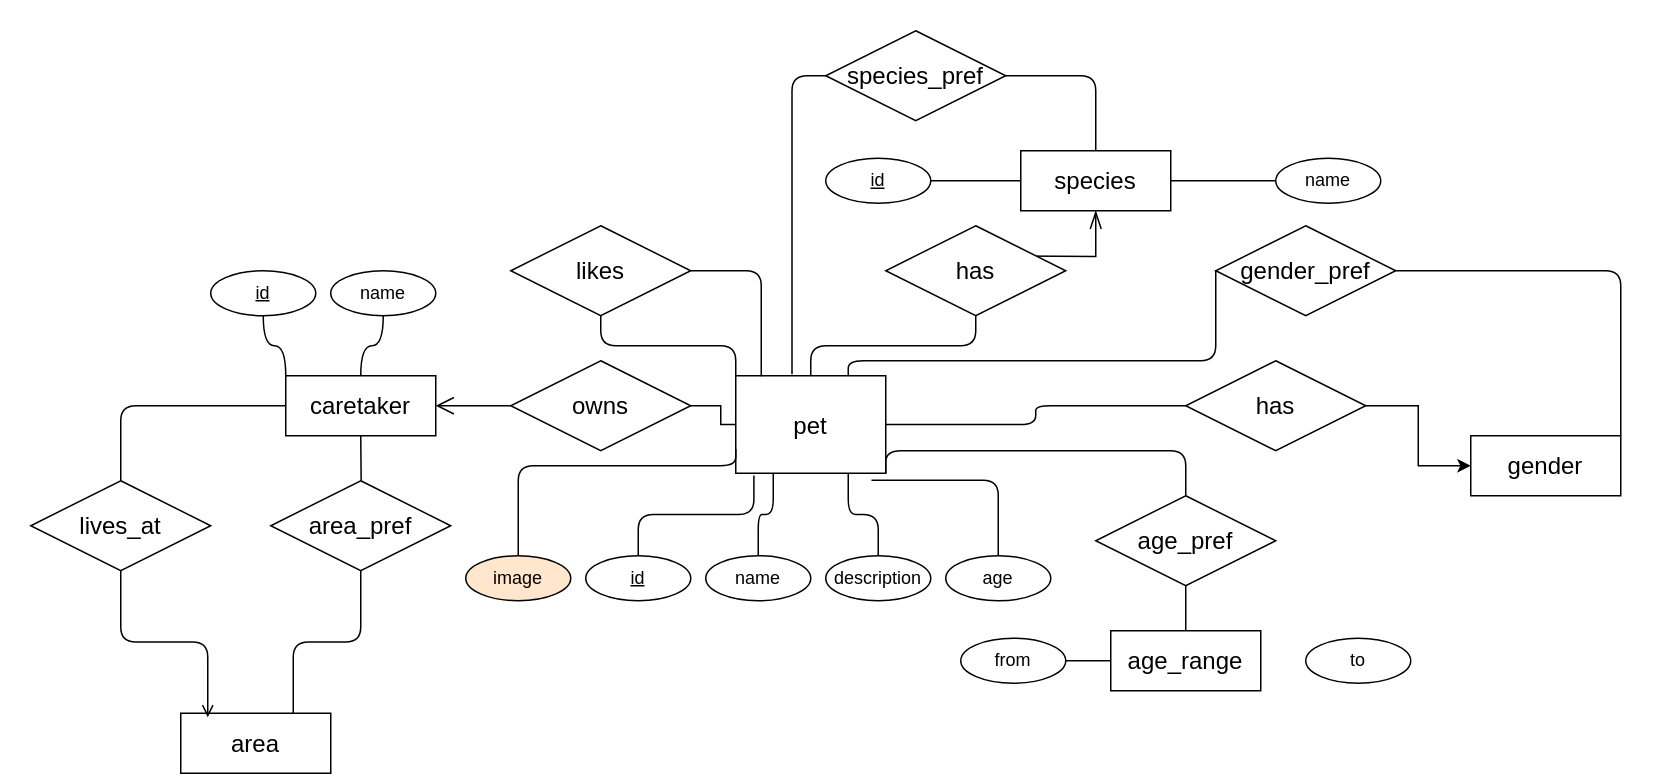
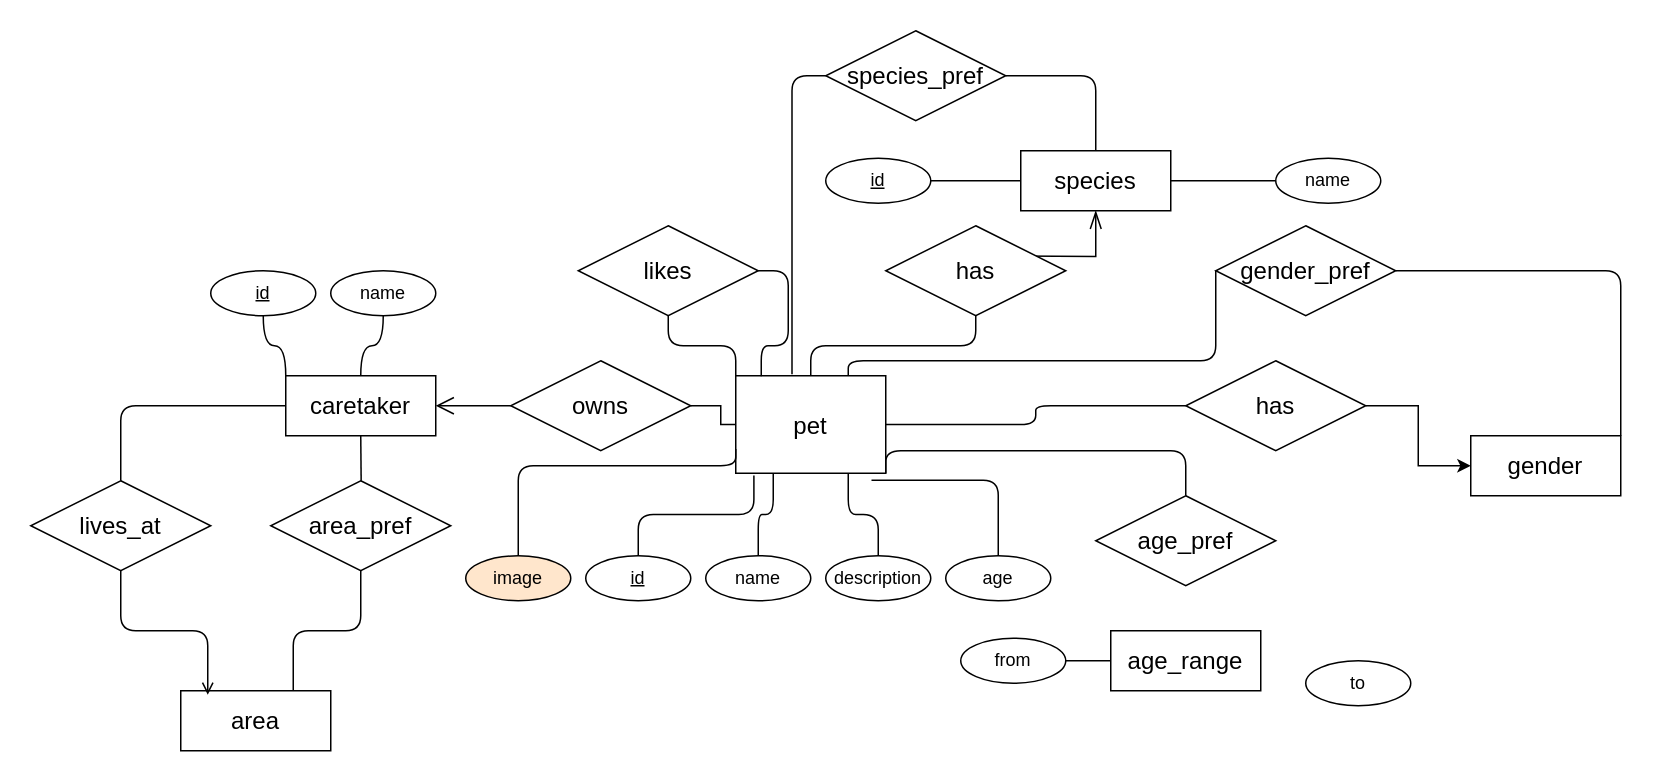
  <mxCell id="0" />
  <mxCell id="1" parent="0" />
  <mxCell id="2" value="" style="edgeStyle=orthogonalEdgeStyle;rounded=0;orthogonalLoop=1;jettySize=auto;html=1;endArrow=none;endFill=1;endSize=10;startSize=10;startFill=0;startArrow=open;" edge="1" parent="1" source="4" target="6"><mxGeometry relative="1" as="geometry" /></mxCell>
  <mxCell id="3" style="edgeStyle=orthogonalEdgeStyle;rounded=1;orthogonalLoop=1;jettySize=auto;html=1;exitX=0.5;exitY=1;exitDx=0;exitDy=0;curved=0;endArrow=none;startFill=0;" edge="1" parent="1" source="4"><mxGeometry relative="1" as="geometry"><mxPoint x="240.273" y="320" as="targetPoint" /></mxGeometry></mxCell>
  <mxCell id="4" value="caretaker" style="whiteSpace=wrap;html=1;align=center;fontSize=16;" vertex="1" parent="1"><mxGeometry x="190" y="250" width="100" height="40" as="geometry" /></mxCell>
  <mxCell id="5" value="" style="edgeStyle=orthogonalEdgeStyle;rounded=0;orthogonalLoop=1;jettySize=auto;html=1;endArrow=none;endFill=1;endSize=10;startSize=10;startFill=0;" edge="1" parent="1" source="6" target="12"><mxGeometry relative="1" as="geometry" /></mxCell>
  <mxCell id="6" value="owns" style="shape=rhombus;perimeter=rhombusPerimeter;whiteSpace=wrap;html=1;align=center;fontSize=16;" vertex="1" parent="1"><mxGeometry x="340" y="240" width="120" height="60" as="geometry" /></mxCell>
  <mxCell id="7" value="" style="edgeStyle=orthogonalEdgeStyle;rounded=1;orthogonalLoop=1;jettySize=auto;html=1;endArrow=none;startFill=0;curved=0;" edge="1" parent="1" source="12" target="21"><mxGeometry relative="1" as="geometry" /></mxCell>
  <mxCell id="8" style="edgeStyle=orthogonalEdgeStyle;rounded=1;orthogonalLoop=1;jettySize=auto;html=1;exitX=1;exitY=0.5;exitDx=0;exitDy=0;entryX=0;entryY=0.5;entryDx=0;entryDy=0;curved=0;endArrow=none;startFill=0;" edge="1" parent="1" source="12" target="35"><mxGeometry relative="1" as="geometry" /></mxCell>
  <mxCell id="9" style="edgeStyle=orthogonalEdgeStyle;rounded=1;orthogonalLoop=1;jettySize=auto;html=1;exitX=0.25;exitY=1;exitDx=0;exitDy=0;entryX=0.5;entryY=0;entryDx=0;entryDy=0;curved=0;endArrow=none;startFill=0;" edge="1" parent="1" source="12" target="24"><mxGeometry relative="1" as="geometry" /></mxCell>
  <mxCell id="10" style="edgeStyle=orthogonalEdgeStyle;rounded=1;orthogonalLoop=1;jettySize=auto;html=1;exitX=1;exitY=1;exitDx=0;exitDy=0;entryX=0.5;entryY=0;entryDx=0;entryDy=0;curved=0;endArrow=none;startFill=0;" edge="1" parent="1" source="12" target="45"><mxGeometry relative="1" as="geometry"><Array as="points"><mxPoint x="590" y="300" /><mxPoint x="790" y="300" /></Array></mxGeometry></mxCell>
  <mxCell id="11" style="edgeStyle=orthogonalEdgeStyle;rounded=1;orthogonalLoop=1;jettySize=auto;html=1;exitX=0.75;exitY=0;exitDx=0;exitDy=0;entryX=0;entryY=0.5;entryDx=0;entryDy=0;curved=0;endArrow=none;startFill=0;" edge="1" parent="1" source="12" target="33"><mxGeometry relative="1" as="geometry"><Array as="points"><mxPoint x="565" y="240" /><mxPoint x="810" y="240" /></Array></mxGeometry></mxCell>
  <mxCell id="12" value="pet" style="whiteSpace=wrap;html=1;align=center;fontSize=16;" vertex="1" parent="1"><mxGeometry x="490" y="250" width="100" height="65" as="geometry" /></mxCell>
  <mxCell id="13" value="" style="edgeStyle=orthogonalEdgeStyle;rounded=0;orthogonalLoop=1;jettySize=auto;html=1;endArrow=none;startFill=0;curved=1;" edge="1" parent="1" source="14" target="4"><mxGeometry relative="1" as="geometry" /></mxCell>
  <mxCell id="14" value="name" style="ellipse;whiteSpace=wrap;html=1;align=center;" vertex="1" parent="1"><mxGeometry x="220" y="180" width="70" height="30" as="geometry" /></mxCell>
  <mxCell id="15" style="edgeStyle=orthogonalEdgeStyle;rounded=0;orthogonalLoop=1;jettySize=auto;html=1;exitX=0.5;exitY=1;exitDx=0;exitDy=0;entryX=0;entryY=0;entryDx=0;entryDy=0;endArrow=none;startFill=0;curved=1;" edge="1" parent="1" source="16" target="4"><mxGeometry relative="1" as="geometry" /></mxCell>
  <mxCell id="16" value="&lt;u&gt;id&lt;/u&gt;" style="ellipse;whiteSpace=wrap;html=1;align=center;" vertex="1" parent="1"><mxGeometry x="140" y="180" width="70" height="30" as="geometry" /></mxCell>
  <mxCell id="17" value="species" style="whiteSpace=wrap;html=1;align=center;fontSize=16;" vertex="1" parent="1"><mxGeometry x="680" y="100" width="100" height="40" as="geometry" /></mxCell>
  <mxCell id="18" value="" style="edgeStyle=orthogonalEdgeStyle;rounded=1;orthogonalLoop=1;jettySize=auto;html=1;curved=0;endArrow=none;startFill=0;" edge="1" parent="1" source="19" target="17"><mxGeometry relative="1" as="geometry" /></mxCell>
  <mxCell id="19" value="name" style="ellipse;whiteSpace=wrap;html=1;align=center;" vertex="1" parent="1"><mxGeometry x="850" y="105" width="70" height="30" as="geometry" /></mxCell>
  <mxCell id="20" value="" style="edgeStyle=orthogonalEdgeStyle;rounded=0;orthogonalLoop=1;jettySize=auto;html=1;endArrow=openThin;startFill=0;endFill=0;endSize=10;startSize=10;entryX=0.5;entryY=1;entryDx=0;entryDy=0;" edge="1" parent="1" target="17"><mxGeometry relative="1" as="geometry"><mxPoint x="650" y="170" as="sourcePoint" /><mxPoint x="730" y="160" as="targetPoint" /></mxGeometry></mxCell>
  <mxCell id="21" value="has" style="shape=rhombus;perimeter=rhombusPerimeter;whiteSpace=wrap;html=1;align=center;fontSize=16;" vertex="1" parent="1"><mxGeometry x="590" y="150" width="120" height="60" as="geometry" /></mxCell>
  <mxCell id="22" value="" style="edgeStyle=orthogonalEdgeStyle;rounded=0;orthogonalLoop=1;jettySize=auto;html=1;endArrow=none;startFill=0;" edge="1" parent="1" source="23" target="17"><mxGeometry relative="1" as="geometry" /></mxCell>
  <mxCell id="23" value="&lt;u&gt;id&lt;/u&gt;" style="ellipse;whiteSpace=wrap;html=1;align=center;" vertex="1" parent="1"><mxGeometry x="550" y="105" width="70" height="30" as="geometry" /></mxCell>
  <mxCell id="24" value="name" style="ellipse;whiteSpace=wrap;html=1;align=center;" vertex="1" parent="1"><mxGeometry x="470" y="370" width="70" height="30" as="geometry" /></mxCell>
  <mxCell id="25" value="&lt;u&gt;id&lt;/u&gt;" style="ellipse;whiteSpace=wrap;html=1;align=center;" vertex="1" parent="1"><mxGeometry x="390" y="370" width="70" height="30" as="geometry" /></mxCell>
  <mxCell id="26" style="edgeStyle=orthogonalEdgeStyle;rounded=1;orthogonalLoop=1;jettySize=auto;html=1;exitX=0.5;exitY=0;exitDx=0;exitDy=0;curved=0;endArrow=none;startFill=0;entryX=0.121;entryY=1.024;entryDx=0;entryDy=0;entryPerimeter=0;" edge="1" parent="1" source="25" target="12"><mxGeometry relative="1" as="geometry"><mxPoint x="502" y="310" as="targetPoint" /></mxGeometry></mxCell>
  <mxCell id="27" style="edgeStyle=orthogonalEdgeStyle;rounded=1;orthogonalLoop=1;jettySize=auto;html=1;exitX=0.5;exitY=0;exitDx=0;exitDy=0;entryX=0.75;entryY=1;entryDx=0;entryDy=0;endArrow=none;startFill=0;curved=0;" edge="1" parent="1" source="28" target="12"><mxGeometry relative="1" as="geometry" /></mxCell>
  <mxCell id="28" value="description" style="ellipse;whiteSpace=wrap;html=1;align=center;" vertex="1" parent="1"><mxGeometry x="550" y="370" width="70" height="30" as="geometry" /></mxCell>
  <mxCell id="29" style="edgeStyle=orthogonalEdgeStyle;rounded=1;orthogonalLoop=1;jettySize=auto;html=1;exitX=0.5;exitY=0;exitDx=0;exitDy=0;entryX=0;entryY=0.75;entryDx=0;entryDy=0;curved=0;endArrow=none;startFill=0;" edge="1" parent="1" source="30" target="12"><mxGeometry relative="1" as="geometry"><Array as="points"><mxPoint x="345" y="310" /><mxPoint x="490" y="310" /></Array></mxGeometry></mxCell>
  <mxCell id="30" value="image" style="ellipse;whiteSpace=wrap;html=1;align=center;fillColor=#ffe6cc;" vertex="1" parent="1"><mxGeometry x="310" y="370" width="70" height="30" as="geometry" /></mxCell>
  <mxCell id="31" value="gender" style="whiteSpace=wrap;html=1;align=center;fontSize=16;" vertex="1" parent="1"><mxGeometry x="980" y="290" width="100" height="40" as="geometry" /></mxCell>
  <mxCell id="32" style="edgeStyle=orthogonalEdgeStyle;rounded=1;orthogonalLoop=1;jettySize=auto;html=1;exitX=1;exitY=0.5;exitDx=0;exitDy=0;entryX=1;entryY=0;entryDx=0;entryDy=0;curved=0;endArrow=none;startFill=0;" edge="1" parent="1" source="33" target="31"><mxGeometry relative="1" as="geometry" /></mxCell>
  <mxCell id="33" value="gender_pref" style="shape=rhombus;perimeter=rhombusPerimeter;whiteSpace=wrap;html=1;align=center;fontSize=16;" vertex="1" parent="1"><mxGeometry x="810" y="150" width="120" height="60" as="geometry" /></mxCell>
  <mxCell id="34" style="edgeStyle=orthogonalEdgeStyle;rounded=0;orthogonalLoop=1;jettySize=auto;html=1;exitX=1;exitY=0.5;exitDx=0;exitDy=0;entryX=0;entryY=0.5;entryDx=0;entryDy=0;" edge="1" parent="1" source="35" target="31"><mxGeometry relative="1" as="geometry" /></mxCell>
  <mxCell id="35" value="has" style="shape=rhombus;perimeter=rhombusPerimeter;whiteSpace=wrap;html=1;align=center;fontSize=16;" vertex="1" parent="1"><mxGeometry x="790" y="240" width="120" height="60" as="geometry" /></mxCell>
- <mxCell id="36" value="area" style="whiteSpace=wrap;html=1;align=center;fontSize=16;" vertex="1" parent="1"><mxGeometry x="120" y="475" width="100" height="40" as="geometry" /></mxCell>
+ <mxCell id="36" value="area" style="whiteSpace=wrap;html=1;align=center;fontSize=16;" vertex="1" parent="1"><mxGeometry x="120" y="460" width="100" height="40" as="geometry" /></mxCell>
  <mxCell id="37" style="edgeStyle=orthogonalEdgeStyle;rounded=1;orthogonalLoop=1;jettySize=auto;html=1;exitX=0.5;exitY=0;exitDx=0;exitDy=0;entryX=0;entryY=0.5;entryDx=0;entryDy=0;curved=0;endArrow=none;startFill=0;" edge="1" parent="1" source="38" target="4"><mxGeometry relative="1" as="geometry" /></mxCell>
  <mxCell id="38" value="lives_at" style="shape=rhombus;perimeter=rhombusPerimeter;whiteSpace=wrap;html=1;align=center;fontSize=16;" vertex="1" parent="1"><mxGeometry x="20" y="320" width="120" height="60" as="geometry" /></mxCell>
  <mxCell id="39" style="edgeStyle=orthogonalEdgeStyle;rounded=1;orthogonalLoop=1;jettySize=auto;html=1;exitX=0.5;exitY=0;exitDx=0;exitDy=0;entryX=0.5;entryY=1;entryDx=0;entryDy=0;strokeColor=none;curved=0;endArrow=none;startFill=0;" edge="1" parent="1" source="41" target="4"><mxGeometry relative="1" as="geometry" /></mxCell>
  <mxCell id="40" style="edgeStyle=orthogonalEdgeStyle;rounded=1;orthogonalLoop=1;jettySize=auto;html=1;exitX=0.5;exitY=1;exitDx=0;exitDy=0;entryX=0.75;entryY=0;entryDx=0;entryDy=0;curved=0;endArrow=none;startFill=0;" edge="1" parent="1" source="41" target="36"><mxGeometry relative="1" as="geometry" /></mxCell>
  <mxCell id="41" value="area_pref" style="shape=rhombus;perimeter=rhombusPerimeter;whiteSpace=wrap;html=1;align=center;fontSize=16;" vertex="1" parent="1"><mxGeometry x="180" y="320" width="120" height="60" as="geometry" /></mxCell>
  <mxCell id="42" style="edgeStyle=orthogonalEdgeStyle;rounded=1;orthogonalLoop=1;jettySize=auto;html=1;exitX=0.5;exitY=1;exitDx=0;exitDy=0;entryX=0.18;entryY=0.068;entryDx=0;entryDy=0;entryPerimeter=0;curved=0;endArrow=open;startFill=0;endFill=0;" edge="1" parent="1" source="38" target="36"><mxGeometry relative="1" as="geometry" /></mxCell>
  <mxCell id="43" value="age_range" style="whiteSpace=wrap;html=1;align=center;fontSize=16;" vertex="1" parent="1"><mxGeometry x="740" y="420" width="100" height="40" as="geometry" /></mxCell>
- <mxCell id="44" style="edgeStyle=orthogonalEdgeStyle;rounded=1;orthogonalLoop=1;jettySize=auto;html=1;exitX=0.5;exitY=1;exitDx=0;exitDy=0;entryX=0.5;entryY=0;entryDx=0;entryDy=0;curved=0;endArrow=none;startFill=0;" edge="1" parent="1" source="45" target="43"><mxGeometry relative="1" as="geometry" /></mxCell>
  <mxCell id="45" value="age_pref" style="shape=rhombus;perimeter=rhombusPerimeter;whiteSpace=wrap;html=1;align=center;fontSize=16;" vertex="1" parent="1"><mxGeometry x="730" y="330" width="120" height="60" as="geometry" /></mxCell>
  <mxCell id="46" style="edgeStyle=orthogonalEdgeStyle;rounded=1;orthogonalLoop=1;jettySize=auto;html=1;exitX=0.5;exitY=1;exitDx=0;exitDy=0;entryX=0;entryY=0;entryDx=0;entryDy=0;curved=0;endArrow=none;startFill=0;" edge="1" parent="1" source="47" target="12"><mxGeometry relative="1" as="geometry" /></mxCell>
- <mxCell id="47" value="likes" style="shape=rhombus;perimeter=rhombusPerimeter;whiteSpace=wrap;html=1;align=center;fontSize=16;" vertex="1" parent="1"><mxGeometry x="340" y="150" width="120" height="60" as="geometry" /></mxCell>
+ <mxCell id="47" value="likes" style="shape=rhombus;perimeter=rhombusPerimeter;whiteSpace=wrap;html=1;align=center;fontSize=16;" vertex="1" parent="1"><mxGeometry x="385" y="150" width="120" height="60" as="geometry" /></mxCell>
  <mxCell id="48" style="edgeStyle=orthogonalEdgeStyle;rounded=1;orthogonalLoop=1;jettySize=auto;html=1;exitX=1;exitY=0.5;exitDx=0;exitDy=0;entryX=0.17;entryY=0.005;entryDx=0;entryDy=0;entryPerimeter=0;curved=0;endArrow=none;startFill=0;" edge="1" parent="1" source="47" target="12"><mxGeometry relative="1" as="geometry" /></mxCell>
  <mxCell id="49" value="age" style="ellipse;whiteSpace=wrap;html=1;align=center;" vertex="1" parent="1"><mxGeometry x="630" y="370" width="70" height="30" as="geometry" /></mxCell>
  <mxCell id="50" style="edgeStyle=orthogonalEdgeStyle;rounded=1;orthogonalLoop=1;jettySize=auto;html=1;exitX=0.5;exitY=0;exitDx=0;exitDy=0;entryX=0.905;entryY=1.072;entryDx=0;entryDy=0;entryPerimeter=0;curved=0;endArrow=none;startFill=0;" edge="1" parent="1" source="49" target="12"><mxGeometry relative="1" as="geometry"><Array as="points"><mxPoint x="665" y="320" /><mxPoint x="581" y="320" /></Array></mxGeometry></mxCell>
  <mxCell id="51" style="edgeStyle=orthogonalEdgeStyle;rounded=0;orthogonalLoop=1;jettySize=auto;html=1;exitX=1;exitY=0.5;exitDx=0;exitDy=0;endArrow=none;startFill=0;curved=1;" edge="1" parent="1" source="52" target="43"><mxGeometry relative="1" as="geometry" /></mxCell>
  <mxCell id="52" value="from" style="ellipse;whiteSpace=wrap;html=1;align=center;" vertex="1" parent="1"><mxGeometry x="640" y="425" width="70" height="30" as="geometry" /></mxCell>
- <mxCell id="53" value="to" style="ellipse;whiteSpace=wrap;html=1;align=center;" vertex="1" parent="1"><mxGeometry x="870" y="425" width="70" height="30" as="geometry" /></mxCell>
+ <mxCell id="53" value="to" style="ellipse;whiteSpace=wrap;html=1;align=center;" vertex="1" parent="1"><mxGeometry x="870" y="440" width="70" height="30" as="geometry" /></mxCell>
  <mxCell id="54" style="edgeStyle=orthogonalEdgeStyle;rounded=1;orthogonalLoop=1;jettySize=auto;html=1;exitX=1;exitY=0.5;exitDx=0;exitDy=0;entryX=0.5;entryY=0;entryDx=0;entryDy=0;curved=0;endArrow=none;startFill=0;" edge="1" parent="1" source="55" target="17"><mxGeometry relative="1" as="geometry" /></mxCell>
  <mxCell id="55" value="species_pref" style="shape=rhombus;perimeter=rhombusPerimeter;whiteSpace=wrap;html=1;align=center;fontSize=16;" vertex="1" parent="1"><mxGeometry x="550" y="20" width="120" height="60" as="geometry" /></mxCell>
  <mxCell id="56" style="edgeStyle=orthogonalEdgeStyle;rounded=1;orthogonalLoop=1;jettySize=auto;html=1;exitX=0;exitY=0.5;exitDx=0;exitDy=0;entryX=0.375;entryY=-0.015;entryDx=0;entryDy=0;entryPerimeter=0;curved=0;endArrow=none;startFill=0;" edge="1" parent="1" source="55" target="12"><mxGeometry relative="1" as="geometry" /></mxCell>
